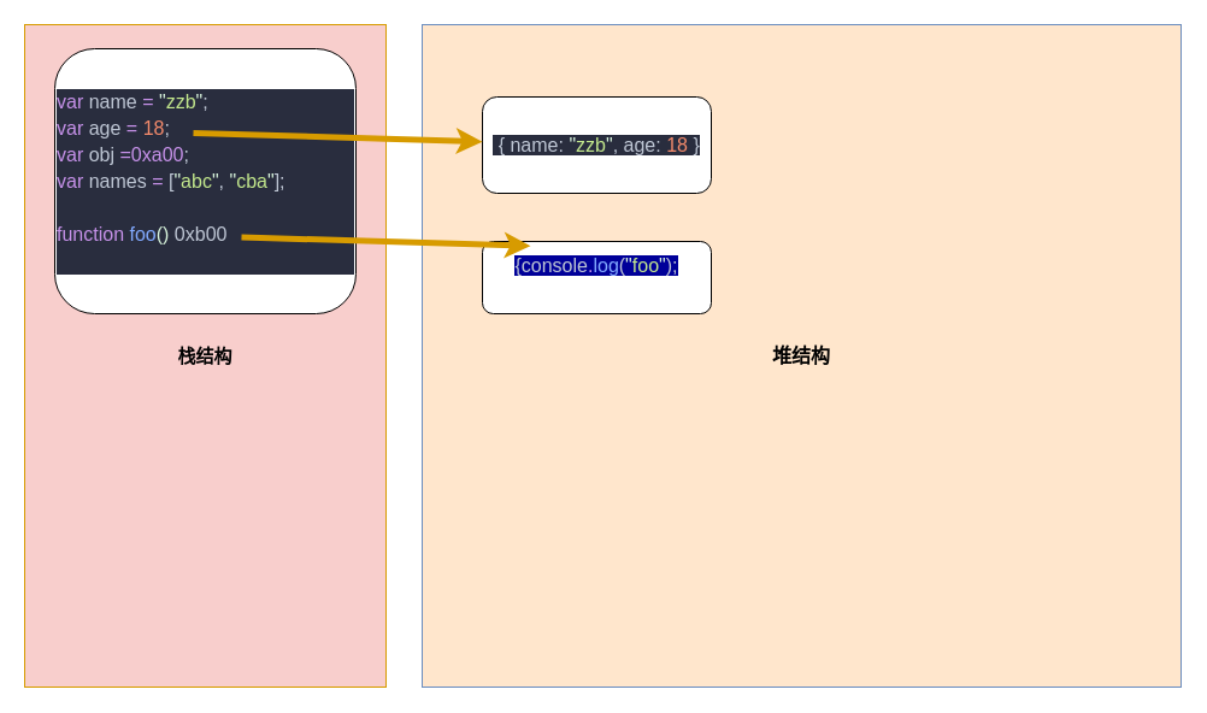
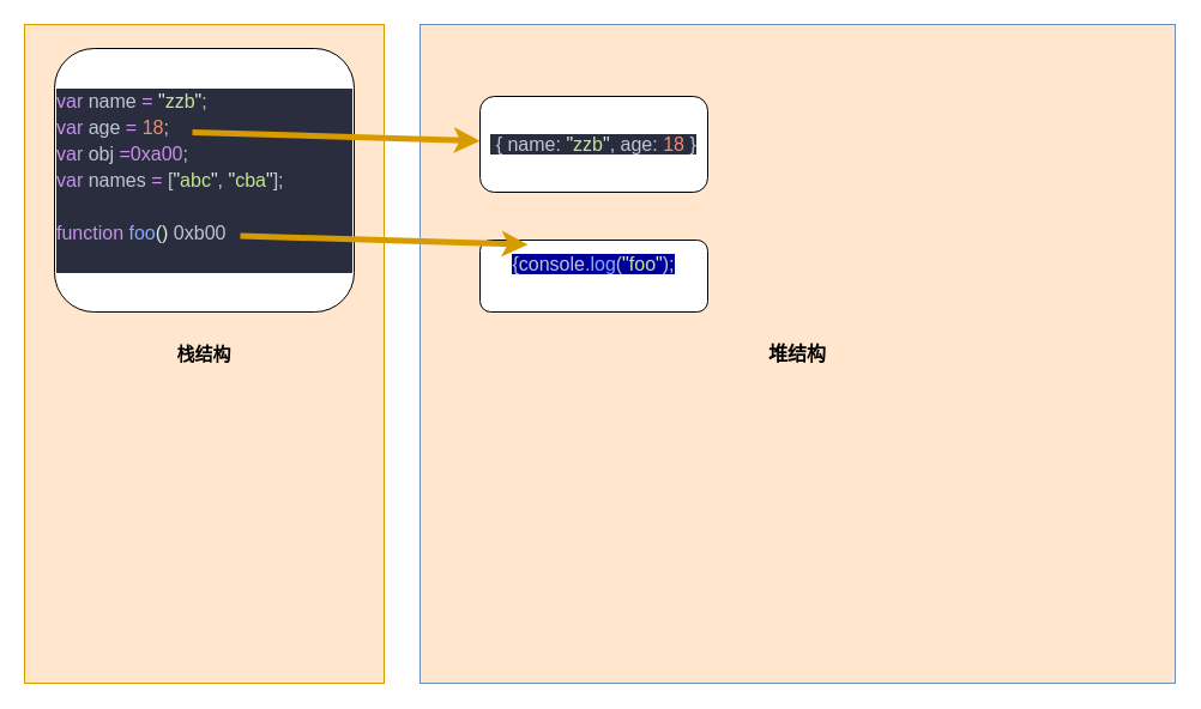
  <mxCell id="0" />
  <mxCell id="1" parent="0" />
- <mxCell id="2" value="&lt;b&gt;&lt;font style=&quot;font-size: 15px&quot;&gt;栈结构&lt;/font&gt;&lt;/b&gt;" style="rounded=0;whiteSpace=wrap;html=1;fillColor=#f8cecc;strokeColor=#d79b00;" parent="1" vertex="1"><mxGeometry x="20" y="20" width="300" height="550" as="geometry" /></mxCell>
+ <mxCell id="2" value="&lt;b&gt;&lt;font style=&quot;font-size: 15px&quot;&gt;栈结构&lt;/font&gt;&lt;/b&gt;" style="rounded=0;whiteSpace=wrap;html=1;fillColor=#ffe6cc;strokeColor=#d79b00;" parent="1" vertex="1"><mxGeometry x="20" y="20" width="300" height="550" as="geometry" /></mxCell>
  <mxCell id="3" value="&lt;div style=&quot;color: rgb(191 , 199 , 213) ; background-color: rgb(41 , 45 , 62) ; font-family: &amp;#34;cascadia code&amp;#34; , , &amp;#34;consolas&amp;#34; , &amp;#34;courier new&amp;#34; , monospace , &amp;#34;consolas&amp;#34; , &amp;#34;courier new&amp;#34; , monospace ; font-size: 16px ; line-height: 22px ; white-space: pre&quot;&gt;&lt;div&gt;&lt;span style=&quot;color: #c792ea&quot;&gt;var&lt;/span&gt; name &lt;span style=&quot;color: #c792ea&quot;&gt;=&lt;/span&gt; &lt;span style=&quot;color: #d9f5dd&quot;&gt;&quot;&lt;/span&gt;&lt;span style=&quot;color: #c3e88d&quot;&gt;zzb&lt;/span&gt;&lt;span style=&quot;color: #d9f5dd&quot;&gt;&quot;&lt;/span&gt;;&lt;/div&gt;&lt;div&gt;&lt;span style=&quot;color: #c792ea&quot;&gt;var&lt;/span&gt; age &lt;span style=&quot;color: #c792ea&quot;&gt;=&lt;/span&gt; &lt;span style=&quot;color: #f78c6c&quot;&gt;18&lt;/span&gt;;&lt;/div&gt;&lt;div&gt;&lt;span style=&quot;color: #c792ea&quot;&gt;var&lt;/span&gt; obj &lt;span style=&quot;color: #c792ea&quot;&gt;=0xa00&lt;/span&gt;;&lt;/div&gt;&lt;div&gt;&lt;span style=&quot;color: #c792ea&quot;&gt;var&lt;/span&gt; names &lt;span style=&quot;color: #c792ea&quot;&gt;=&lt;/span&gt; [&lt;span style=&quot;color: #d9f5dd&quot;&gt;&quot;&lt;/span&gt;&lt;span style=&quot;color: #c3e88d&quot;&gt;abc&lt;/span&gt;&lt;span style=&quot;color: #d9f5dd&quot;&gt;&quot;&lt;/span&gt;, &lt;span style=&quot;color: #d9f5dd&quot;&gt;&quot;&lt;/span&gt;&lt;span style=&quot;color: #c3e88d&quot;&gt;cba&lt;/span&gt;&lt;span style=&quot;color: #d9f5dd&quot;&gt;&quot;&lt;/span&gt;];             &lt;/div&gt;&lt;br&gt;&lt;div&gt;&lt;span style=&quot;color: #c792ea&quot;&gt;function&lt;/span&gt; &lt;span style=&quot;color: #82aaff&quot;&gt;foo&lt;/span&gt;&lt;span style=&quot;color: #d9f5dd&quot;&gt;()&lt;/span&gt; 0xb00&lt;br&gt;&lt;/div&gt;&lt;br&gt;&lt;/div&gt;" style="rounded=1;whiteSpace=wrap;html=1;align=left;" parent="1" vertex="1"><mxGeometry x="45" y="40" width="250" height="220" as="geometry" /></mxCell>
  <mxCell id="4" value="&lt;b&gt;&lt;font style=&quot;font-size: 16px&quot;&gt;堆结构&lt;/font&gt;&lt;/b&gt;" style="rounded=0;whiteSpace=wrap;html=1;fillColor=#ffe6cc;strokeColor=#6c8ebf;" parent="1" vertex="1"><mxGeometry x="350" y="20" width="630" height="550" as="geometry" /></mxCell>
  <mxCell id="5" value="&lt;span style=&quot;color: rgb(191 , 199 , 213) ; font-size: 16px ; text-align: left ; white-space: pre ; background-color: rgb(41 , 45 , 62)&quot;&gt; { name: &lt;/span&gt;&lt;span style=&quot;font-size: 16px ; text-align: left ; white-space: pre ; background-color: rgb(41 , 45 , 62) ; color: rgb(217 , 245 , 221)&quot;&gt;&quot;&lt;/span&gt;&lt;span style=&quot;font-size: 16px ; text-align: left ; white-space: pre ; background-color: rgb(41 , 45 , 62) ; color: rgb(195 , 232 , 141)&quot;&gt;zzb&lt;/span&gt;&lt;span style=&quot;font-size: 16px ; text-align: left ; white-space: pre ; background-color: rgb(41 , 45 , 62) ; color: rgb(217 , 245 , 221)&quot;&gt;&quot;&lt;/span&gt;&lt;span style=&quot;color: rgb(191 , 199 , 213) ; font-size: 16px ; text-align: left ; white-space: pre ; background-color: rgb(41 , 45 , 62)&quot;&gt;, age: &lt;/span&gt;&lt;span style=&quot;font-size: 16px ; text-align: left ; white-space: pre ; background-color: rgb(41 , 45 , 62) ; color: rgb(247 , 140 , 108)&quot;&gt;18&lt;/span&gt;&lt;span style=&quot;color: rgb(191 , 199 , 213) ; font-size: 16px ; text-align: left ; white-space: pre ; background-color: rgb(41 , 45 , 62)&quot;&gt; }&lt;/span&gt;" style="rounded=1;whiteSpace=wrap;html=1;" parent="1" vertex="1"><mxGeometry x="400" y="80" width="190" height="80" as="geometry" /></mxCell>
  <mxCell id="6" value="" style="endArrow=classic;html=1;strokeWidth=5;fillColor=#ffe6cc;strokeColor=#d79b00;" parent="1" target="5" edge="1"><mxGeometry width="50" height="50" relative="1" as="geometry"><mxPoint x="160" y="110" as="sourcePoint" /><mxPoint x="210" y="60" as="targetPoint" /></mxGeometry></mxCell>
  <mxCell id="7" value="&lt;div style=&quot;color: rgb(191 , 199 , 213) ; font-size: 16px ; text-align: left ; white-space: pre&quot;&gt;&lt;span style=&quot;background-color: rgb(0 , 0 , 153)&quot;&gt;{console&lt;span style=&quot;color: rgb(199 , 146 , 234)&quot;&gt;.&lt;/span&gt;&lt;span style=&quot;color: rgb(130 , 170 , 255)&quot;&gt;log&lt;/span&gt;(&lt;span style=&quot;color: rgb(217 , 245 , 221)&quot;&gt;&quot;&lt;/span&gt;&lt;span style=&quot;color: rgb(195 , 232 , 141)&quot;&gt;foo&lt;/span&gt;&lt;span style=&quot;color: rgb(217 , 245 , 221)&quot;&gt;&quot;&lt;/span&gt;);&lt;/span&gt;&lt;/div&gt;&lt;div style=&quot;color: rgb(191 , 199 , 213) ; font-size: 16px ; text-align: left ; white-space: pre&quot;&gt;&lt;br&gt;&lt;/div&gt;" style="rounded=1;whiteSpace=wrap;html=1;" parent="1" vertex="1"><mxGeometry x="400" y="200" width="190" height="60" as="geometry" /></mxCell>
  <mxCell id="8" value="" style="endArrow=classic;html=1;strokeWidth=5;fillColor=#ffe6cc;strokeColor=#d79b00;" parent="1" edge="1"><mxGeometry width="50" height="50" relative="1" as="geometry"><mxPoint x="200" y="196.5" as="sourcePoint" /><mxPoint x="440" y="203.664" as="targetPoint" /></mxGeometry></mxCell>
